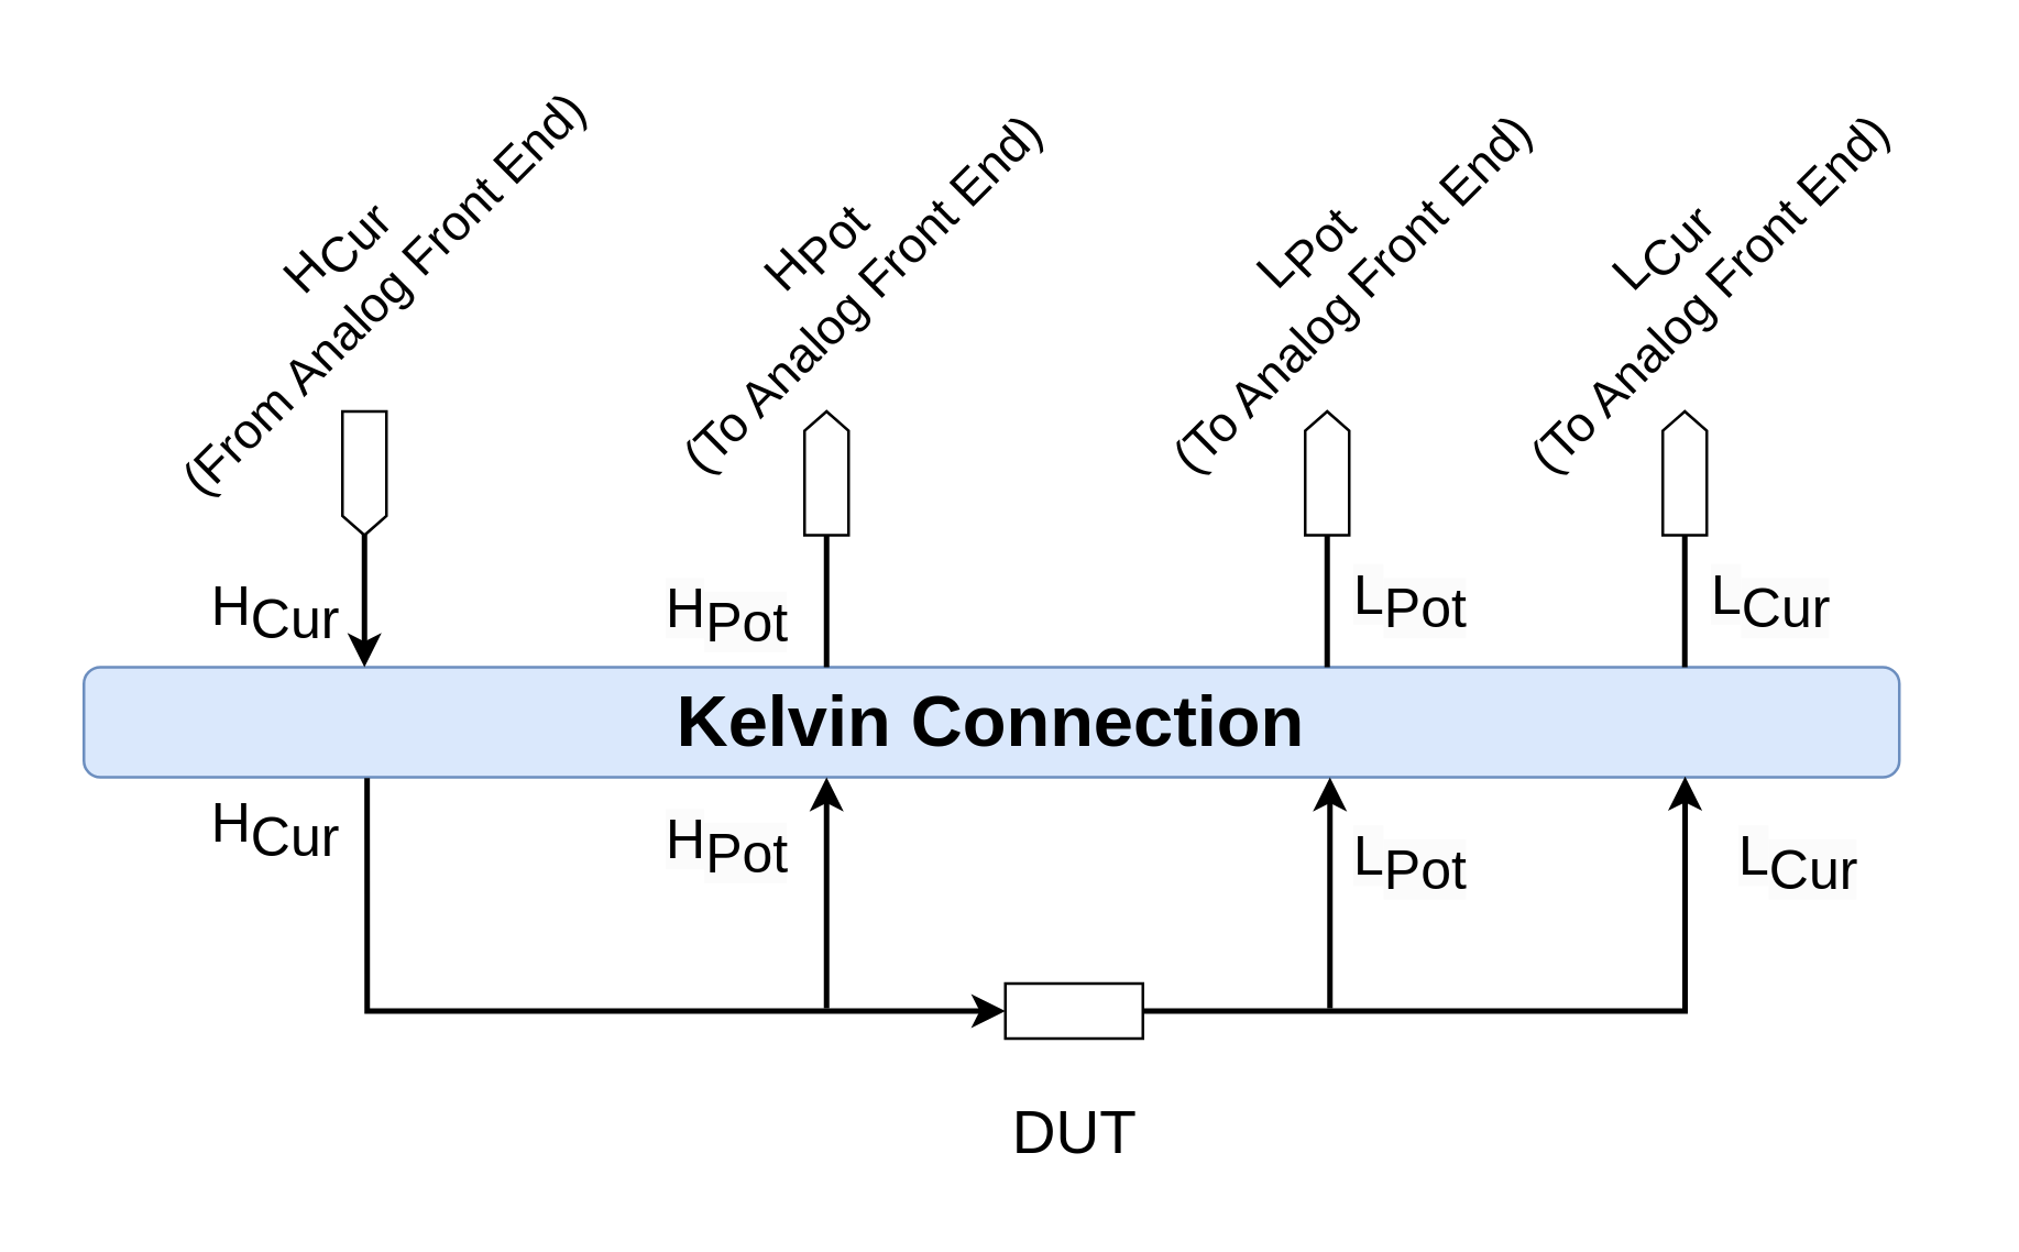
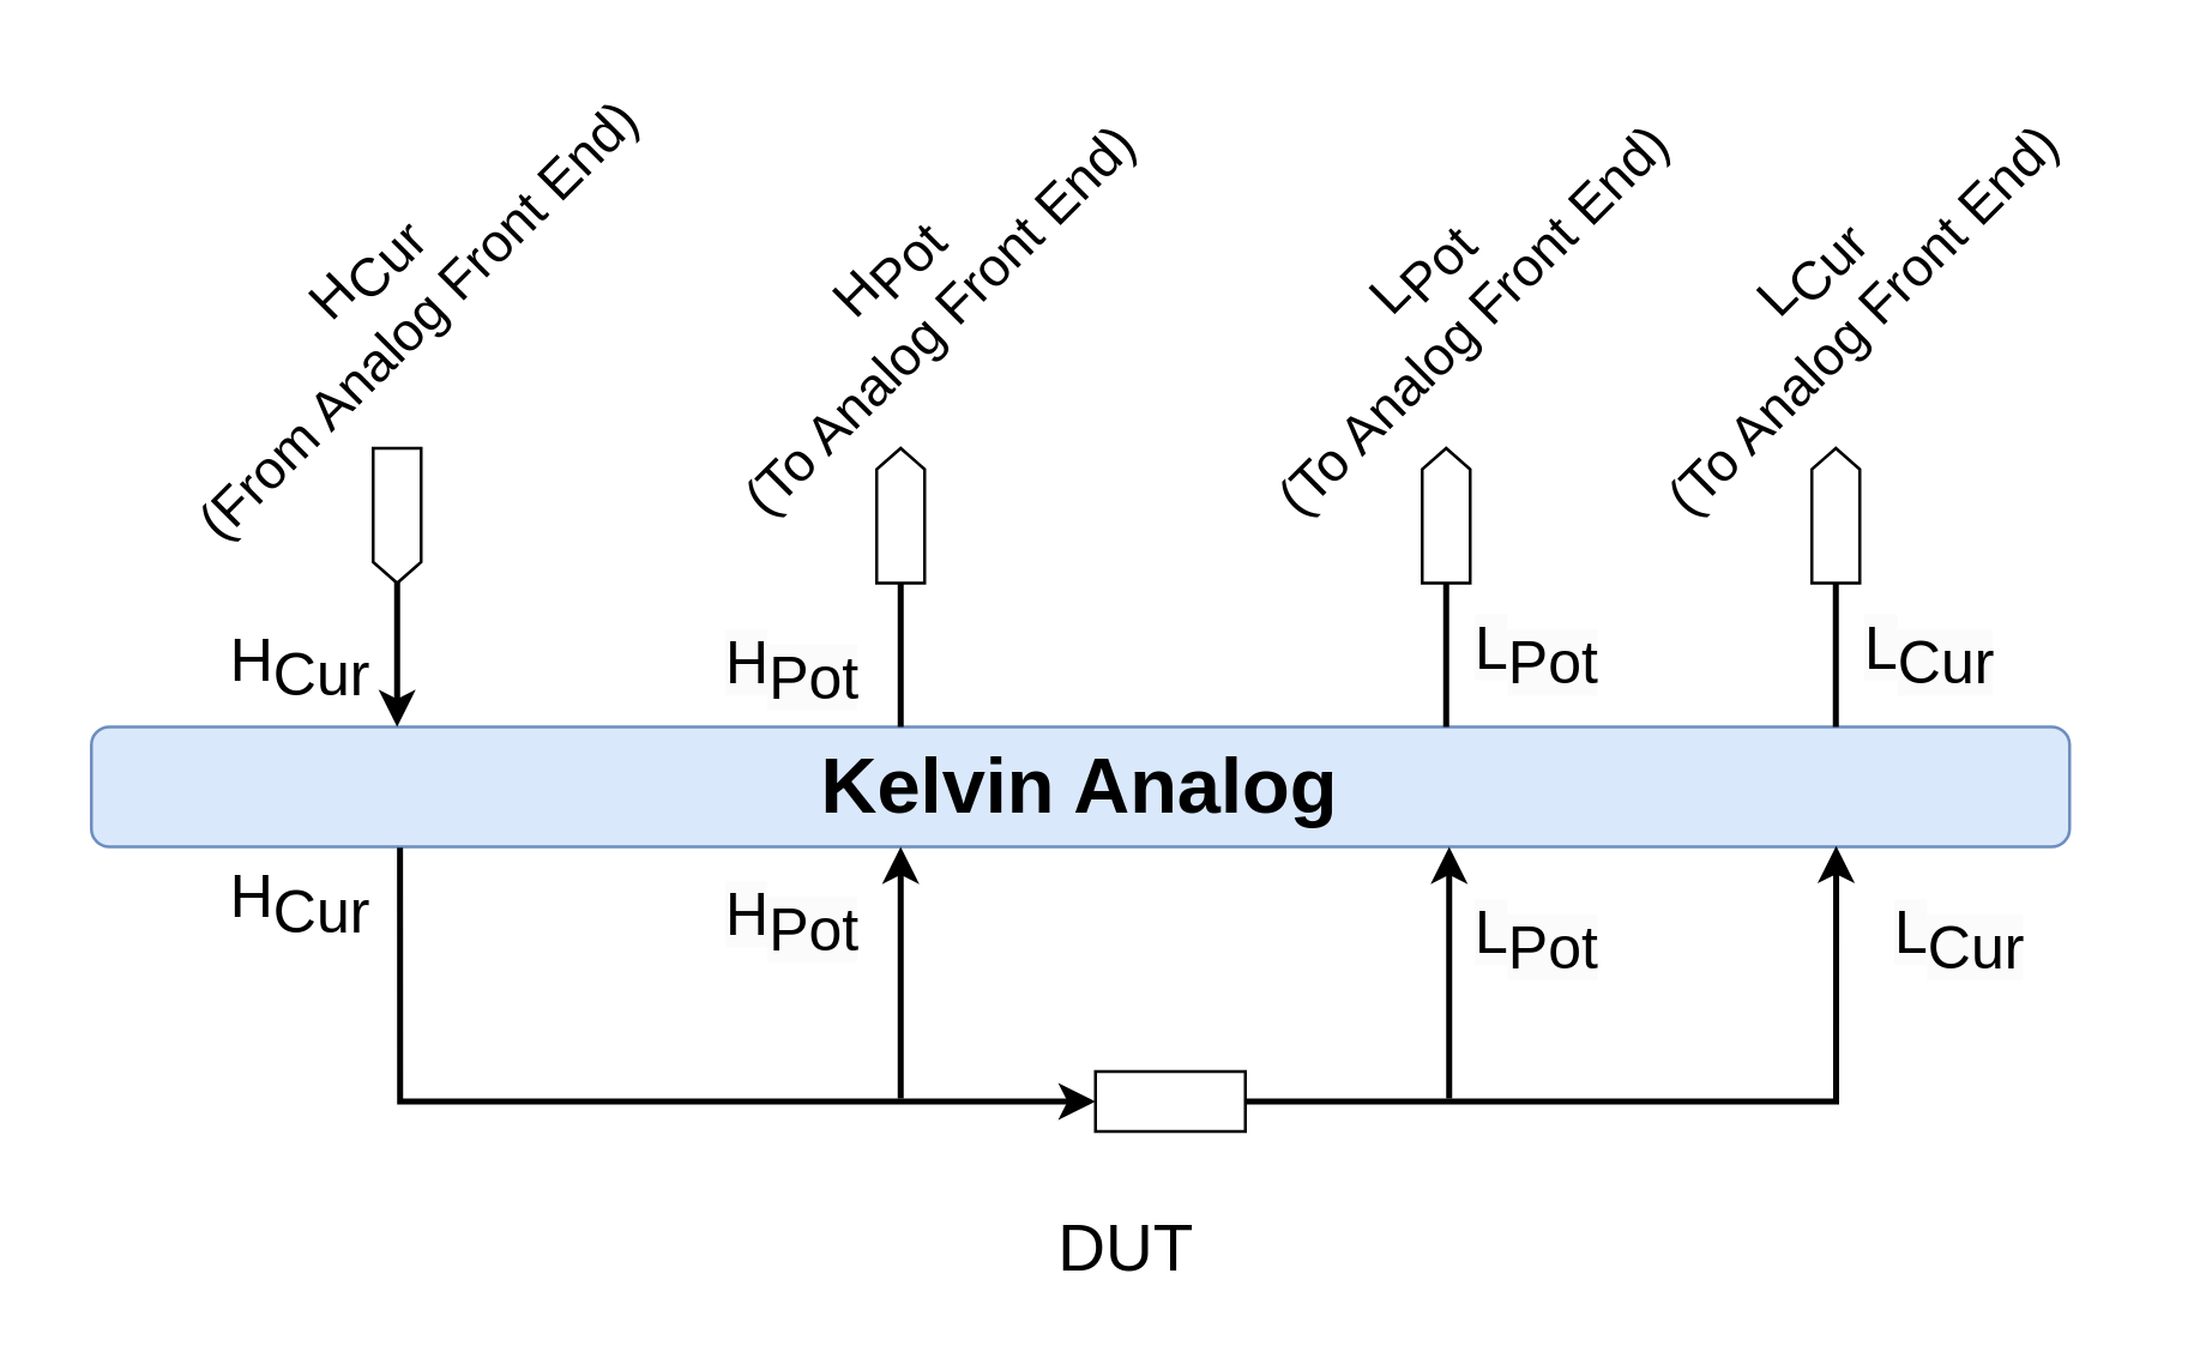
  <mxCell id="0" />
  <mxCell id="1" parent="0" />
- <mxCell id="2" value="&lt;font size=&quot;1&quot; style=&quot;&quot;&gt;&lt;b style=&quot;font-size: 26px;&quot;&gt;Kelvin Connection&lt;/b&gt;&lt;/font&gt;" style="rounded=1;whiteSpace=wrap;html=1;fontSize=22;fillColor=#dae8fc;strokeColor=#6c8ebf;" parent="1" vertex="1"><mxGeometry x="30" y="194" width="660" height="40" as="geometry" /></mxCell>
+ <mxCell id="2" value="&lt;font size=&quot;1&quot; style=&quot;&quot;&gt;&lt;b style=&quot;font-size: 26px;&quot;&gt;Kelvin Analog&lt;/b&gt;&lt;/font&gt;" style="rounded=1;whiteSpace=wrap;html=1;fontSize=22;fillColor=#dae8fc;strokeColor=#6c8ebf;" parent="1" vertex="1"><mxGeometry x="30" y="194" width="660" height="40" as="geometry" /></mxCell>
  <mxCell id="3" value="" style="rounded=0;whiteSpace=wrap;html=1;" parent="1" vertex="1"><mxGeometry x="365" y="309" width="50" height="20" as="geometry" /></mxCell>
  <mxCell id="4" value="&lt;font style=&quot;font-size: 20px;&quot;&gt;H&lt;sub style=&quot;font-size: 20px;&quot;&gt;Cur&lt;/sub&gt;&lt;/font&gt;" style="text;html=1;align=center;verticalAlign=middle;whiteSpace=wrap;rounded=0;fontSize=20;" parent="1" vertex="1"><mxGeometry x="70" y="237.75" width="60" height="30" as="geometry" /></mxCell>
  <mxCell id="5" value="&lt;span style=&quot;color: rgb(0, 0, 0); font-family: Helvetica; font-size: 20px; font-style: normal; font-variant-ligatures: normal; font-variant-caps: normal; font-weight: 400; letter-spacing: normal; orphans: 2; text-align: center; text-indent: 0px; text-transform: none; widows: 2; word-spacing: 0px; -webkit-text-stroke-width: 0px; white-space: normal; background-color: rgb(251, 251, 251); text-decoration-thickness: initial; text-decoration-style: initial; text-decoration-color: initial; float: none; display: inline !important;&quot;&gt;H&lt;/span&gt;&lt;sub style=&quot;forced-color-adjust: none; color: rgb(0, 0, 0); font-family: Helvetica; font-style: normal; font-variant-ligatures: normal; font-variant-caps: normal; font-weight: 400; letter-spacing: normal; orphans: 2; text-align: center; text-indent: 0px; text-transform: none; widows: 2; word-spacing: 0px; -webkit-text-stroke-width: 0px; white-space: normal; background-color: rgb(251, 251, 251); text-decoration-thickness: initial; text-decoration-style: initial; text-decoration-color: initial; font-size: 20px;&quot;&gt;Pot&lt;/sub&gt;" style="text;whiteSpace=wrap;html=1;fontSize=20;" parent="1" vertex="1"><mxGeometry x="240" y="237.75" width="60" height="40" as="geometry" /></mxCell>
  <mxCell id="6" value="&lt;span style=&quot;color: rgb(0, 0, 0); font-family: Helvetica; font-size: 20px; font-style: normal; font-variant-ligatures: normal; font-variant-caps: normal; font-weight: 400; letter-spacing: normal; orphans: 2; text-align: center; text-indent: 0px; text-transform: none; widows: 2; word-spacing: 0px; -webkit-text-stroke-width: 0px; white-space: normal; background-color: rgb(251, 251, 251); text-decoration-thickness: initial; text-decoration-style: initial; text-decoration-color: initial; float: none; display: inline !important;&quot;&gt;L&lt;/span&gt;&lt;sub style=&quot;forced-color-adjust: none; color: rgb(0, 0, 0); font-family: Helvetica; font-style: normal; font-variant-ligatures: normal; font-variant-caps: normal; font-weight: 400; letter-spacing: normal; orphans: 2; text-align: center; text-indent: 0px; text-transform: none; widows: 2; word-spacing: 0px; -webkit-text-stroke-width: 0px; white-space: normal; background-color: rgb(251, 251, 251); text-decoration-thickness: initial; text-decoration-style: initial; text-decoration-color: initial; font-size: 20px;&quot;&gt;Pot&lt;/sub&gt;" style="text;whiteSpace=wrap;html=1;fontSize=20;" parent="1" vertex="1"><mxGeometry x="490" y="244" width="60" height="40" as="geometry" /></mxCell>
  <mxCell id="7" value="&lt;span style=&quot;color: rgb(0, 0, 0); font-family: Helvetica; font-size: 20px; font-style: normal; font-variant-ligatures: normal; font-variant-caps: normal; font-weight: 400; letter-spacing: normal; orphans: 2; text-align: center; text-indent: 0px; text-transform: none; widows: 2; word-spacing: 0px; -webkit-text-stroke-width: 0px; white-space: normal; background-color: rgb(251, 251, 251); text-decoration-thickness: initial; text-decoration-style: initial; text-decoration-color: initial; float: none; display: inline !important;&quot;&gt;L&lt;/span&gt;&lt;sub style=&quot;forced-color-adjust: none; color: rgb(0, 0, 0); font-family: Helvetica; font-style: normal; font-variant-ligatures: normal; font-variant-caps: normal; font-weight: 400; letter-spacing: normal; orphans: 2; text-align: center; text-indent: 0px; text-transform: none; widows: 2; word-spacing: 0px; -webkit-text-stroke-width: 0px; white-space: normal; background-color: rgb(251, 251, 251); text-decoration-thickness: initial; text-decoration-style: initial; text-decoration-color: initial; font-size: 20px;&quot;&gt;Cur&lt;/sub&gt;" style="text;whiteSpace=wrap;html=1;fontSize=20;" parent="1" vertex="1"><mxGeometry x="630" y="244" width="60" height="40" as="geometry" /></mxCell>
  <mxCell id="8" value="&lt;font style=&quot;font-size: 20px;&quot;&gt;H&lt;sub style=&quot;font-size: 20px;&quot;&gt;Cur&lt;/sub&gt;&lt;/font&gt;" style="text;html=1;align=center;verticalAlign=middle;whiteSpace=wrap;rounded=0;fontSize=20;" parent="1" vertex="1"><mxGeometry x="70" y="159" width="60" height="30" as="geometry" /></mxCell>
  <mxCell id="9" value="&lt;span style=&quot;color: rgb(0, 0, 0); font-family: Helvetica; font-size: 20px; font-style: normal; font-variant-ligatures: normal; font-variant-caps: normal; font-weight: 400; letter-spacing: normal; orphans: 2; text-align: center; text-indent: 0px; text-transform: none; widows: 2; word-spacing: 0px; -webkit-text-stroke-width: 0px; white-space: normal; background-color: rgb(251, 251, 251); text-decoration-thickness: initial; text-decoration-style: initial; text-decoration-color: initial; float: none; display: inline !important;&quot;&gt;H&lt;/span&gt;&lt;sub style=&quot;forced-color-adjust: none; color: rgb(0, 0, 0); font-family: Helvetica; font-style: normal; font-variant-ligatures: normal; font-variant-caps: normal; font-weight: 400; letter-spacing: normal; orphans: 2; text-align: center; text-indent: 0px; text-transform: none; widows: 2; word-spacing: 0px; -webkit-text-stroke-width: 0px; white-space: normal; background-color: rgb(251, 251, 251); text-decoration-thickness: initial; text-decoration-style: initial; text-decoration-color: initial; font-size: 20px;&quot;&gt;Pot&lt;/sub&gt;" style="text;whiteSpace=wrap;html=1;fontSize=20;" parent="1" vertex="1"><mxGeometry x="240" y="154" width="60" height="40" as="geometry" /></mxCell>
  <mxCell id="10" value="&lt;span style=&quot;color: rgb(0, 0, 0); font-family: Helvetica; font-size: 20px; font-style: normal; font-variant-ligatures: normal; font-variant-caps: normal; font-weight: 400; letter-spacing: normal; orphans: 2; text-align: center; text-indent: 0px; text-transform: none; widows: 2; word-spacing: 0px; -webkit-text-stroke-width: 0px; white-space: normal; background-color: rgb(251, 251, 251); text-decoration-thickness: initial; text-decoration-style: initial; text-decoration-color: initial; float: none; display: inline !important;&quot;&gt;L&lt;/span&gt;&lt;sub style=&quot;forced-color-adjust: none; color: rgb(0, 0, 0); font-family: Helvetica; font-style: normal; font-variant-ligatures: normal; font-variant-caps: normal; font-weight: 400; letter-spacing: normal; orphans: 2; text-align: center; text-indent: 0px; text-transform: none; widows: 2; word-spacing: 0px; -webkit-text-stroke-width: 0px; white-space: normal; background-color: rgb(251, 251, 251); text-decoration-thickness: initial; text-decoration-style: initial; text-decoration-color: initial; font-size: 20px;&quot;&gt;Pot&lt;/sub&gt;" style="text;whiteSpace=wrap;html=1;fontSize=20;" parent="1" vertex="1"><mxGeometry x="490" y="149" width="60" height="40" as="geometry" /></mxCell>
  <mxCell id="11" value="&lt;span style=&quot;color: rgb(0, 0, 0); font-family: Helvetica; font-size: 20px; font-style: normal; font-variant-ligatures: normal; font-variant-caps: normal; font-weight: 400; letter-spacing: normal; orphans: 2; text-align: center; text-indent: 0px; text-transform: none; widows: 2; word-spacing: 0px; -webkit-text-stroke-width: 0px; white-space: normal; background-color: rgb(251, 251, 251); text-decoration-thickness: initial; text-decoration-style: initial; text-decoration-color: initial; float: none; display: inline !important;&quot;&gt;L&lt;/span&gt;&lt;sub style=&quot;forced-color-adjust: none; color: rgb(0, 0, 0); font-family: Helvetica; font-style: normal; font-variant-ligatures: normal; font-variant-caps: normal; font-weight: 400; letter-spacing: normal; orphans: 2; text-align: center; text-indent: 0px; text-transform: none; widows: 2; word-spacing: 0px; -webkit-text-stroke-width: 0px; white-space: normal; background-color: rgb(251, 251, 251); text-decoration-thickness: initial; text-decoration-style: initial; text-decoration-color: initial; font-size: 20px;&quot;&gt;Cur&lt;/sub&gt;" style="text;whiteSpace=wrap;html=1;fontSize=20;" parent="1" vertex="1"><mxGeometry x="620" y="149" width="60" height="40" as="geometry" /></mxCell>
  <mxCell id="12" style="edgeStyle=orthogonalEdgeStyle;rounded=0;orthogonalLoop=1;jettySize=auto;html=1;exitX=1;exitY=0.5;exitDx=0;exitDy=0;entryX=0.882;entryY=0.993;entryDx=0;entryDy=0;entryPerimeter=0;strokeWidth=2;" parent="1" source="3" target="2" edge="1"><mxGeometry relative="1" as="geometry"><Array as="points"><mxPoint x="612" y="319" /></Array></mxGeometry></mxCell>
  <mxCell id="13" style="edgeStyle=orthogonalEdgeStyle;rounded=0;orthogonalLoop=1;jettySize=auto;html=1;entryX=0.156;entryY=1.008;entryDx=0;entryDy=0;entryPerimeter=0;startArrow=classic;startFill=1;endArrow=none;endFill=0;strokeWidth=2;" parent="1" source="3" target="2" edge="1"><mxGeometry relative="1" as="geometry"><Array as="points"><mxPoint x="133" y="319" /></Array></mxGeometry></mxCell>
  <mxCell id="14" value="" style="endArrow=none;html=1;rounded=0;strokeWidth=2;endFill=0;startArrow=classic;startFill=1;" parent="1" edge="1"><mxGeometry width="50" height="50" relative="1" as="geometry"><mxPoint x="300" y="234" as="sourcePoint" /><mxPoint x="300" y="318" as="targetPoint" /></mxGeometry></mxCell>
  <mxCell id="15" value="" style="endArrow=none;html=1;rounded=0;strokeWidth=2;startArrow=classic;startFill=1;endFill=0;" parent="1" edge="1"><mxGeometry width="50" height="50" relative="1" as="geometry"><mxPoint x="483" y="234" as="sourcePoint" /><mxPoint x="483" y="318" as="targetPoint" /></mxGeometry></mxCell>
  <mxCell id="16" value="" style="endArrow=none;html=1;rounded=0;strokeWidth=2;endFill=0;startArrow=classic;startFill=1;" parent="1" edge="1"><mxGeometry width="50" height="50" relative="1" as="geometry"><mxPoint x="132" y="194" as="sourcePoint" /><mxPoint x="132" y="144" as="targetPoint" /></mxGeometry></mxCell>
  <mxCell id="17" value="" style="endArrow=none;html=1;rounded=0;strokeWidth=2;endFill=0;" parent="1" edge="1"><mxGeometry width="50" height="50" relative="1" as="geometry"><mxPoint x="300" y="194" as="sourcePoint" /><mxPoint x="300" y="144" as="targetPoint" /></mxGeometry></mxCell>
  <mxCell id="18" value="" style="endArrow=none;html=1;rounded=0;strokeWidth=2;endFill=0;" parent="1" edge="1"><mxGeometry width="50" height="50" relative="1" as="geometry"><mxPoint x="482" y="194" as="sourcePoint" /><mxPoint x="482" y="144" as="targetPoint" /></mxGeometry></mxCell>
  <mxCell id="19" value="" style="endArrow=none;html=1;rounded=0;strokeWidth=2;endFill=0;" parent="1" edge="1"><mxGeometry width="50" height="50" relative="1" as="geometry"><mxPoint x="612" y="194" as="sourcePoint" /><mxPoint x="612" y="144" as="targetPoint" /></mxGeometry></mxCell>
  <mxCell id="20" value="" style="shape=offPageConnector;whiteSpace=wrap;html=1;rotation=-180;size=0.156;" parent="1" vertex="1"><mxGeometry x="292" y="101" width="16" height="45" as="geometry" /></mxCell>
  <mxCell id="21" value="" style="shape=offPageConnector;whiteSpace=wrap;html=1;rotation=0;size=0.156;" parent="1" vertex="1"><mxGeometry x="124" y="101" width="16" height="45" as="geometry" /></mxCell>
  <mxCell id="22" value="" style="shape=offPageConnector;whiteSpace=wrap;html=1;rotation=-180;size=0.156;" parent="1" vertex="1"><mxGeometry x="474" y="101" width="16" height="45" as="geometry" /></mxCell>
  <mxCell id="23" value="" style="shape=offPageConnector;whiteSpace=wrap;html=1;rotation=-180;size=0.156;" parent="1" vertex="1"><mxGeometry x="604" y="101" width="16" height="45" as="geometry" /></mxCell>
  <mxCell id="24" value="&lt;font style=&quot;font-size: 18px;&quot;&gt;H&lt;sub style=&quot;font-size: 18px;&quot;&gt;Cur&lt;/sub&gt;&lt;br style=&quot;font-size: 18px;&quot;&gt;(From Analog Front End)&lt;/font&gt;" style="text;html=1;align=center;verticalAlign=middle;resizable=0;points=[];autosize=1;strokeColor=none;fillColor=none;rotation=-45;fontSize=18;" parent="1" vertex="1"><mxGeometry x="20" y="20" width="220" height="60" as="geometry" /></mxCell>
  <mxCell id="25" value="&lt;font style=&quot;font-size: 18px;&quot;&gt;H&lt;sub style=&quot;font-size: 18px;&quot;&gt;Pot&lt;/sub&gt;&lt;br style=&quot;font-size: 18px;&quot;&gt;(To Analog Front End)&lt;br&gt;&lt;/font&gt;" style="text;html=1;align=center;verticalAlign=middle;resizable=0;points=[];autosize=1;strokeColor=none;fillColor=none;rotation=-45;fontSize=18;" parent="1" vertex="1"><mxGeometry x="204" y="20" width="200" height="60" as="geometry" /></mxCell>
  <mxCell id="26" value="&lt;font style=&quot;font-size: 18px;&quot;&gt;L&lt;sub style=&quot;font-size: 18px;&quot;&gt;Pot&lt;/sub&gt;&lt;br style=&quot;font-size: 18px;&quot;&gt;(To Analog Front End)&lt;br&gt;&lt;/font&gt;" style="text;html=1;align=center;verticalAlign=middle;resizable=0;points=[];autosize=1;strokeColor=none;fillColor=none;rotation=-45;fontSize=18;" parent="1" vertex="1"><mxGeometry x="382" y="20" width="200" height="60" as="geometry" /></mxCell>
  <mxCell id="27" value="&lt;font style=&quot;font-size: 18px;&quot;&gt;L&lt;sub style=&quot;font-size: 18px;&quot;&gt;Cur&lt;/sub&gt;&lt;br style=&quot;font-size: 18px;&quot;&gt;(To Analog Front End)&lt;br&gt;&lt;/font&gt;" style="text;html=1;align=center;verticalAlign=middle;resizable=0;points=[];autosize=1;strokeColor=none;fillColor=none;rotation=-45;fontSize=18;" parent="1" vertex="1"><mxGeometry x="512" y="20" width="200" height="60" as="geometry" /></mxCell>
- <mxCell id="28" value="DUT" style="text;html=1;align=center;verticalAlign=middle;resizable=0;points=[];autosize=1;strokeColor=none;fillColor=none;fontSize=22;" parent="1" vertex="1"><mxGeometry x="355" y="344" width="70" height="40" as="geometry" /></mxCell>
+ <mxCell id="28" value="DUT" style="text;html=1;align=center;verticalAlign=middle;resizable=0;points=[];autosize=1;strokeColor=none;fillColor=none;fontSize=22;" parent="1" vertex="1"><mxGeometry x="340" y="349" width="70" height="40" as="geometry" /></mxCell>
